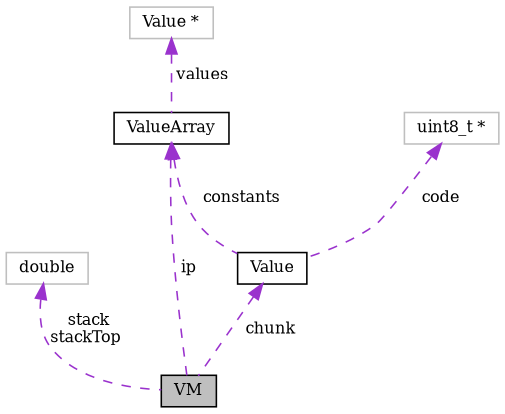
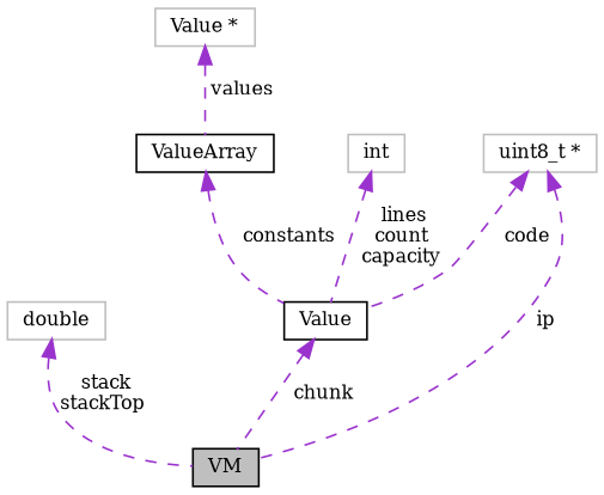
  digraph {
    fontname="DejaVu Serif"
    node [color=grey75 fillcolor=white fontname="DejaVu Serif" fontsize=10 shape=record style=filled]
    edge [color=darkorchid3 dir=back fontname="DejaVu Serif" fontsize=10 labelfontname=Helvetica labelfontsize=10 style=dashed]
    n1 [color=black fillcolor=grey75 fontcolor=black height=0.2 label=VM width=0.4]
    n2 [height=0.2 label=double width=0.4]
    n3 [color=black height=0.2 label=Value width=0.4]
    n4 [color=black height=0.2 label=ValueArray width=0.4]
    n5 [height=0.2 label="Value *" width=0.4]
+   n6 [height=0.2 label=int width=0.4]
    n7 [height=0.2 label="uint8_t *" width=0.4]
    n2 -> n1 [label=" stack\nstackTop"]
    n3 -> n1 [label=" chunk"]
    n4 -> n3 [label=" constants"]
    n5 -> n4 [label=" values"]
-   n4 -> n1 [label=" ip"]
+   n6 -> n3 [label=" lines\ncount\ncapacity"]
+   n7 -> n1 [label=" ip"]
    n7 -> n3 [label=" code"]
  }
